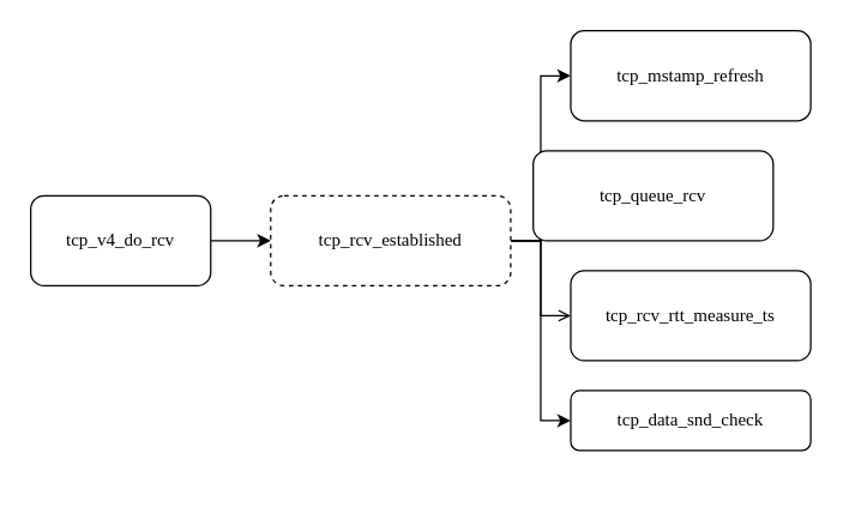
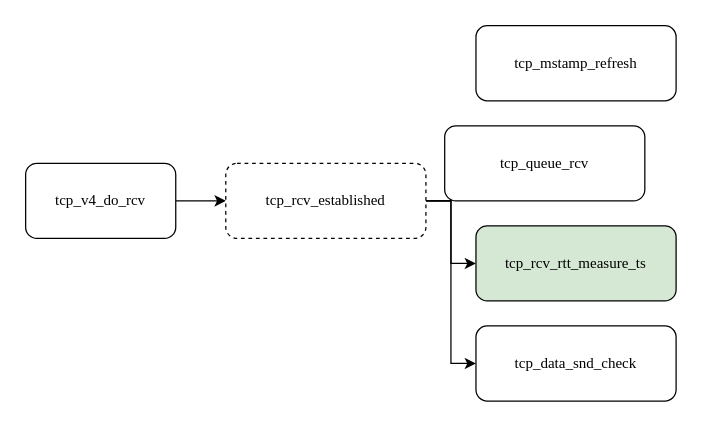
  <mxCell id="0" />
  <mxCell id="1" parent="0" />
  <mxCell id="2" style="edgeStyle=orthogonalEdgeStyle;rounded=0;orthogonalLoop=1;jettySize=auto;html=1;" edge="1" parent="1" source="3" target="8"><mxGeometry relative="1" as="geometry" /></mxCell>
  <mxCell id="3" value="tcp_v4_do_rcv" style="rounded=1;whiteSpace=wrap;html=1;fontFamily=Verdana;" vertex="1" parent="1"><mxGeometry x="20" y="130" width="120" height="60" as="geometry" /></mxCell>
- <mxCell id="4" style="edgeStyle=orthogonalEdgeStyle;rounded=0;orthogonalLoop=1;jettySize=auto;html=1;entryX=0;entryY=0.5;entryDx=0;entryDy=0;" edge="1" parent="1" source="8" target="9"><mxGeometry relative="1" as="geometry" /></mxCell>
  <mxCell id="5" style="edgeStyle=orthogonalEdgeStyle;rounded=0;orthogonalLoop=1;jettySize=auto;html=1;entryX=0;entryY=0.75;entryDx=0;entryDy=0;" edge="1" parent="1" source="8" target="10"><mxGeometry relative="1" as="geometry"><Array as="points"><mxPoint x="360" y="160" /><mxPoint x="360" y="130" /><mxPoint x="380" y="130" /></Array></mxGeometry></mxCell>
- <mxCell id="6" style="edgeStyle=orthogonalEdgeStyle;rounded=0;orthogonalLoop=1;jettySize=auto;html=1;entryX=0;entryY=0.5;entryDx=0;entryDy=0;endArrow=open;" edge="1" parent="1" source="8" target="11"><mxGeometry relative="1" as="geometry" /></mxCell>
+ <mxCell id="6" style="edgeStyle=orthogonalEdgeStyle;rounded=0;orthogonalLoop=1;jettySize=auto;html=1;entryX=0;entryY=0.5;entryDx=0;entryDy=0;" edge="1" parent="1" source="8" target="11"><mxGeometry relative="1" as="geometry" /></mxCell>
  <mxCell id="7" style="edgeStyle=orthogonalEdgeStyle;rounded=0;orthogonalLoop=1;jettySize=auto;html=1;entryX=0;entryY=0.5;entryDx=0;entryDy=0;" edge="1" parent="1" source="8" target="12"><mxGeometry relative="1" as="geometry" /></mxCell>
  <mxCell id="8" value="tcp_rcv_established" style="rounded=1;whiteSpace=wrap;html=1;fontFamily=Verdana;dashed=1;" vertex="1" parent="1"><mxGeometry x="180" y="130" width="160" height="60" as="geometry" /></mxCell>
  <mxCell id="9" value="tcp_mstamp_refresh" style="rounded=1;whiteSpace=wrap;html=1;fontFamily=Verdana;" vertex="1" parent="1"><mxGeometry x="380" y="20" width="160" height="60" as="geometry" /></mxCell>
  <mxCell id="10" value="tcp_queue_rcv" style="rounded=1;whiteSpace=wrap;html=1;fontFamily=Verdana;" vertex="1" parent="1"><mxGeometry x="355" y="100" width="160" height="60" as="geometry" /></mxCell>
- <mxCell id="11" value="tcp_rcv_rtt_measure_ts" style="rounded=1;whiteSpace=wrap;html=1;fontFamily=Verdana;" vertex="1" parent="1"><mxGeometry x="380" y="180" width="160" height="60" as="geometry" /></mxCell>
- <mxCell id="12" value="tcp_data_snd_check" style="rounded=1;whiteSpace=wrap;html=1;fontFamily=Verdana;" vertex="1" parent="1"><mxGeometry x="380" y="260" width="160" height="40" as="geometry" /></mxCell>
+ <mxCell id="11" value="tcp_rcv_rtt_measure_ts" style="rounded=1;whiteSpace=wrap;html=1;fontFamily=Verdana;fillColor=#d5e8d4;" vertex="1" parent="1"><mxGeometry x="380" y="180" width="160" height="60" as="geometry" /></mxCell>
+ <mxCell id="12" value="tcp_data_snd_check" style="rounded=1;whiteSpace=wrap;html=1;fontFamily=Verdana;" vertex="1" parent="1"><mxGeometry x="380" y="260" width="160" height="60" as="geometry" /></mxCell>
